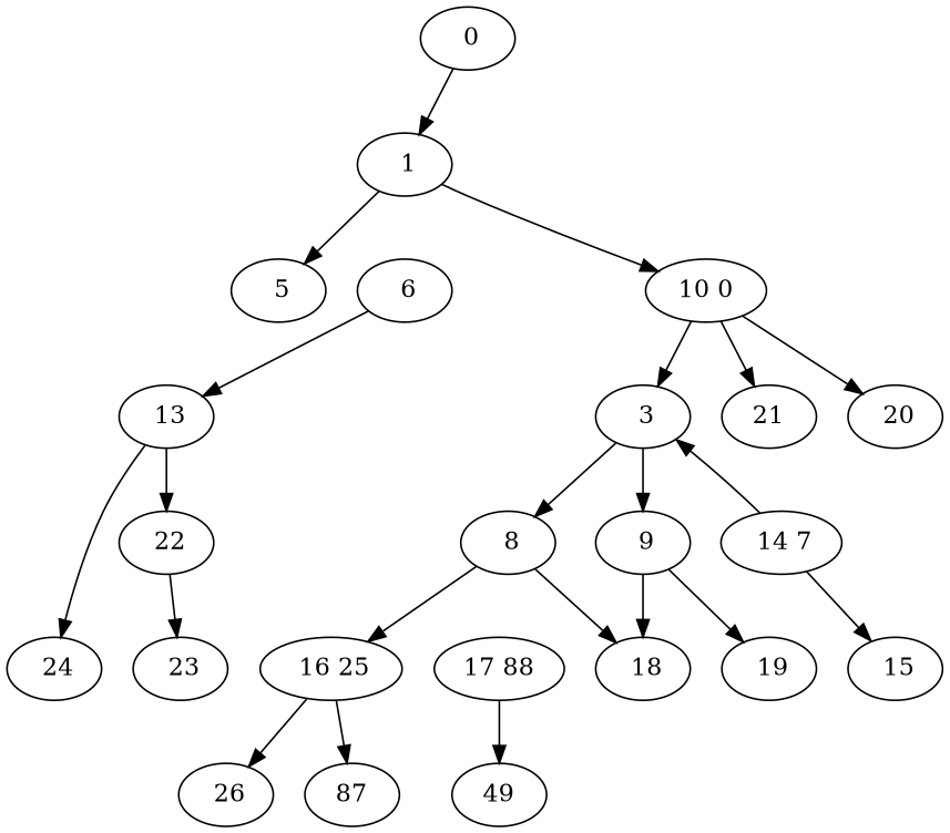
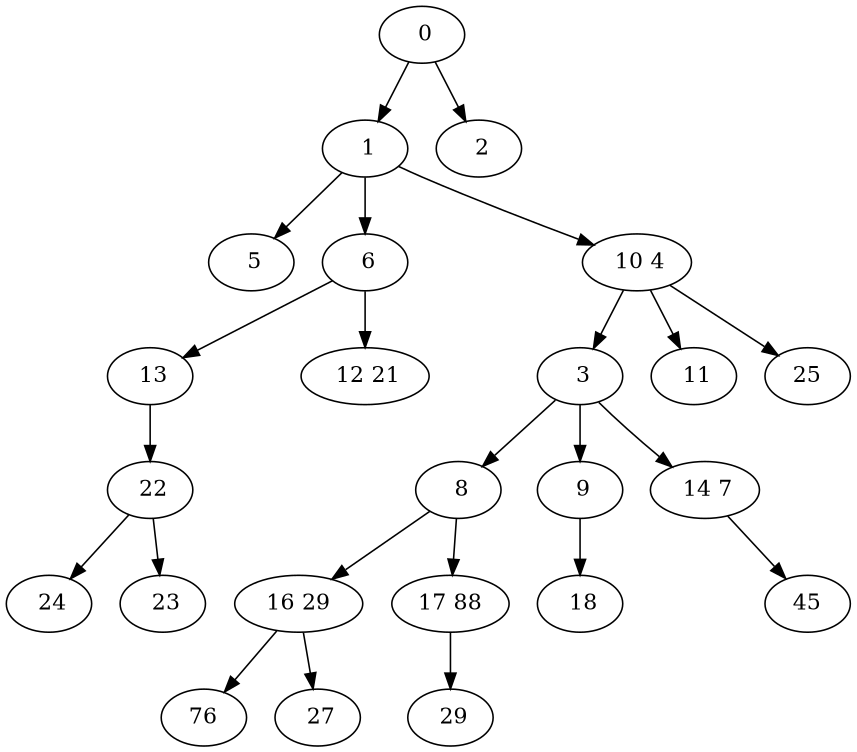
  digraph {
    " 0"
    " 1"
+   " 2"
    " 5"
    " 6"
-   " 10 4" [label="10 0"]
+   " 10 4"
    " 3"
    " 8"
    " 9"
    " 14 7"
    " 13"
-   " 11" [label=21]
-   " 20"
-   " 16 25"
+   " 12 21"
+   " 11"
+   " 20" [label=25]
+   " 16 25" [label="16 29"]
    n16 [label="17 88"]
    " 18"
-   " 19"
-   " 15"
+   " 15" [label=45]
    " 22"
    " 24"
-   " 26"
-   " 27" [label=87]
-   " 29" [label=49]
+   " 26" [label=76]
+   " 27"
+   " 29"
    " 23"
    " 0" -> " 1"
+   " 0" -> " 2"
    " 1" -> " 5"
+   " 1" -> " 6"
    " 1" -> " 10 4"
    " 6" -> " 13"
+   " 6" -> " 12 21"
    " 10 4" -> " 3"
    " 10 4" -> " 11"
    " 10 4" -> " 20"
    " 3" -> " 8"
    " 3" -> " 9"
-   " 14 7" -> " 3"
+   " 3" -> " 14 7"
    " 8" -> " 16 25"
-   " 8" -> " 18"
+   " 8" -> n16
    " 9" -> " 18"
-   " 9" -> " 19"
    " 14 7" -> " 15"
    " 13" -> " 22"
-   " 13" -> " 24"
+   " 22" -> " 24"
    " 16 25" -> " 26"
    " 16 25" -> " 27"
    n16 -> " 29"
    " 22" -> " 23"
  }
